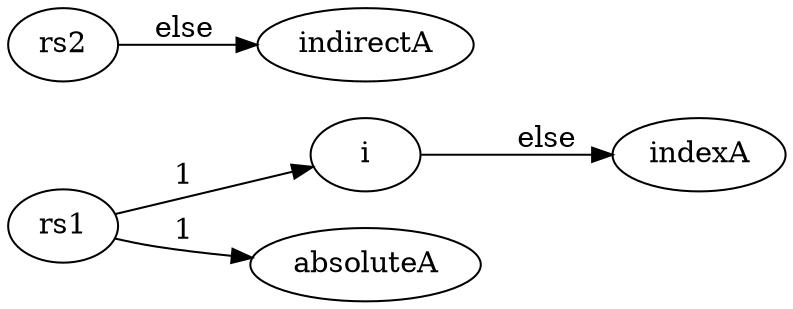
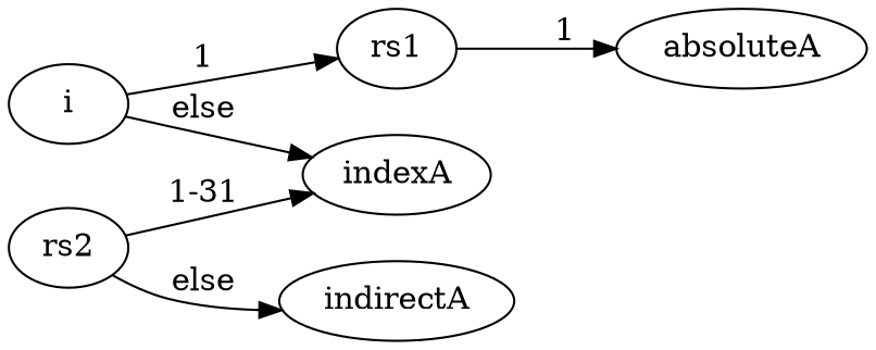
  digraph {
    rankdir=LR
    n1 [label=i]
    n2 [label=rs1]
    n3 [label=indexA]
    n4 [label=absoluteA]
    n5 [label=rs2]
    n6 [label=indirectA]
-   n2 -> n1 [label=1]
+   n1 -> n2 [label=1]
    n1 -> n3 [label=else]
    n2 -> n4 [label=1]
+   n5 -> n3 [label="1-31"]
    n5 -> n6 [label=else]
  }
